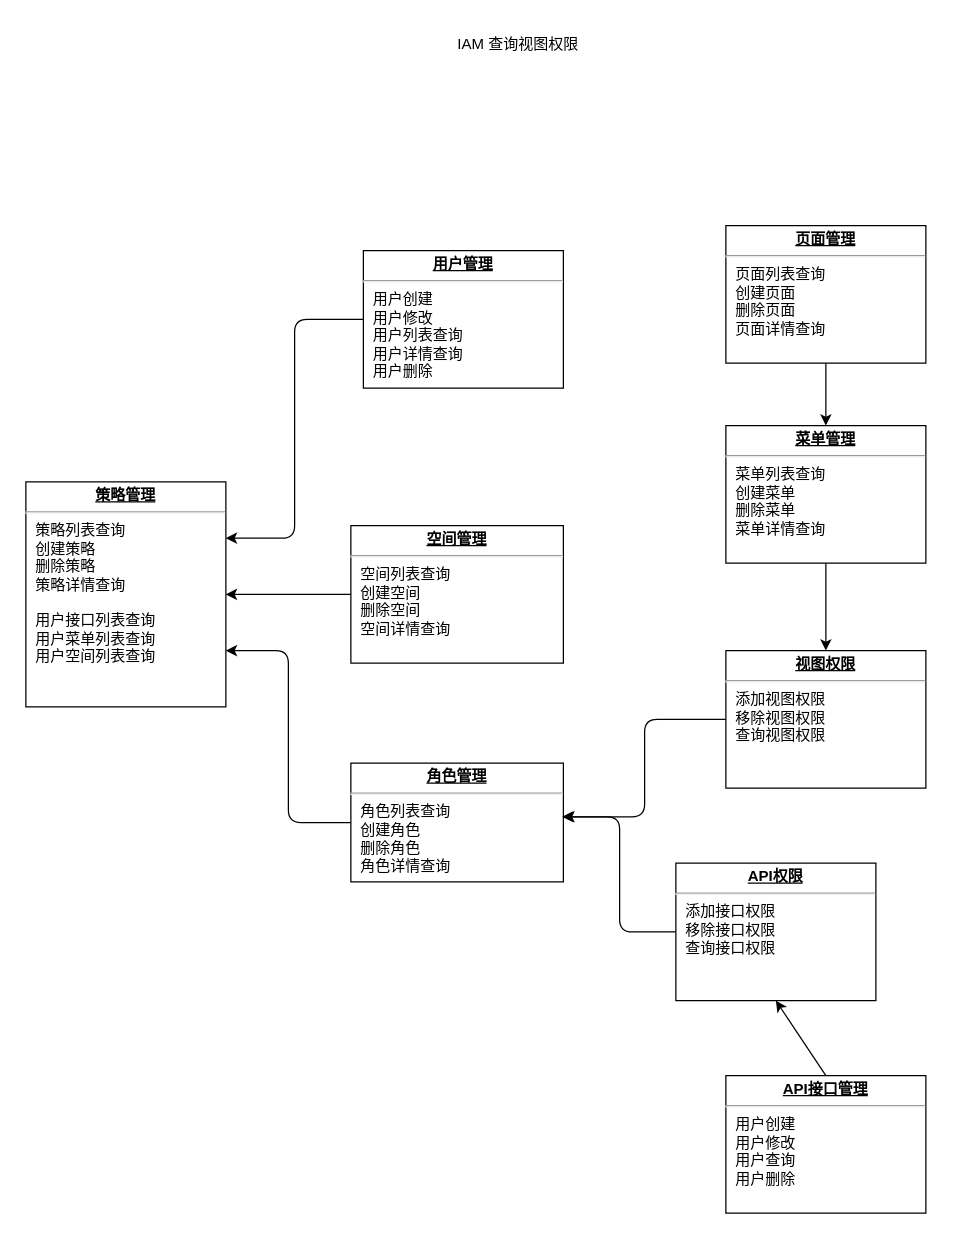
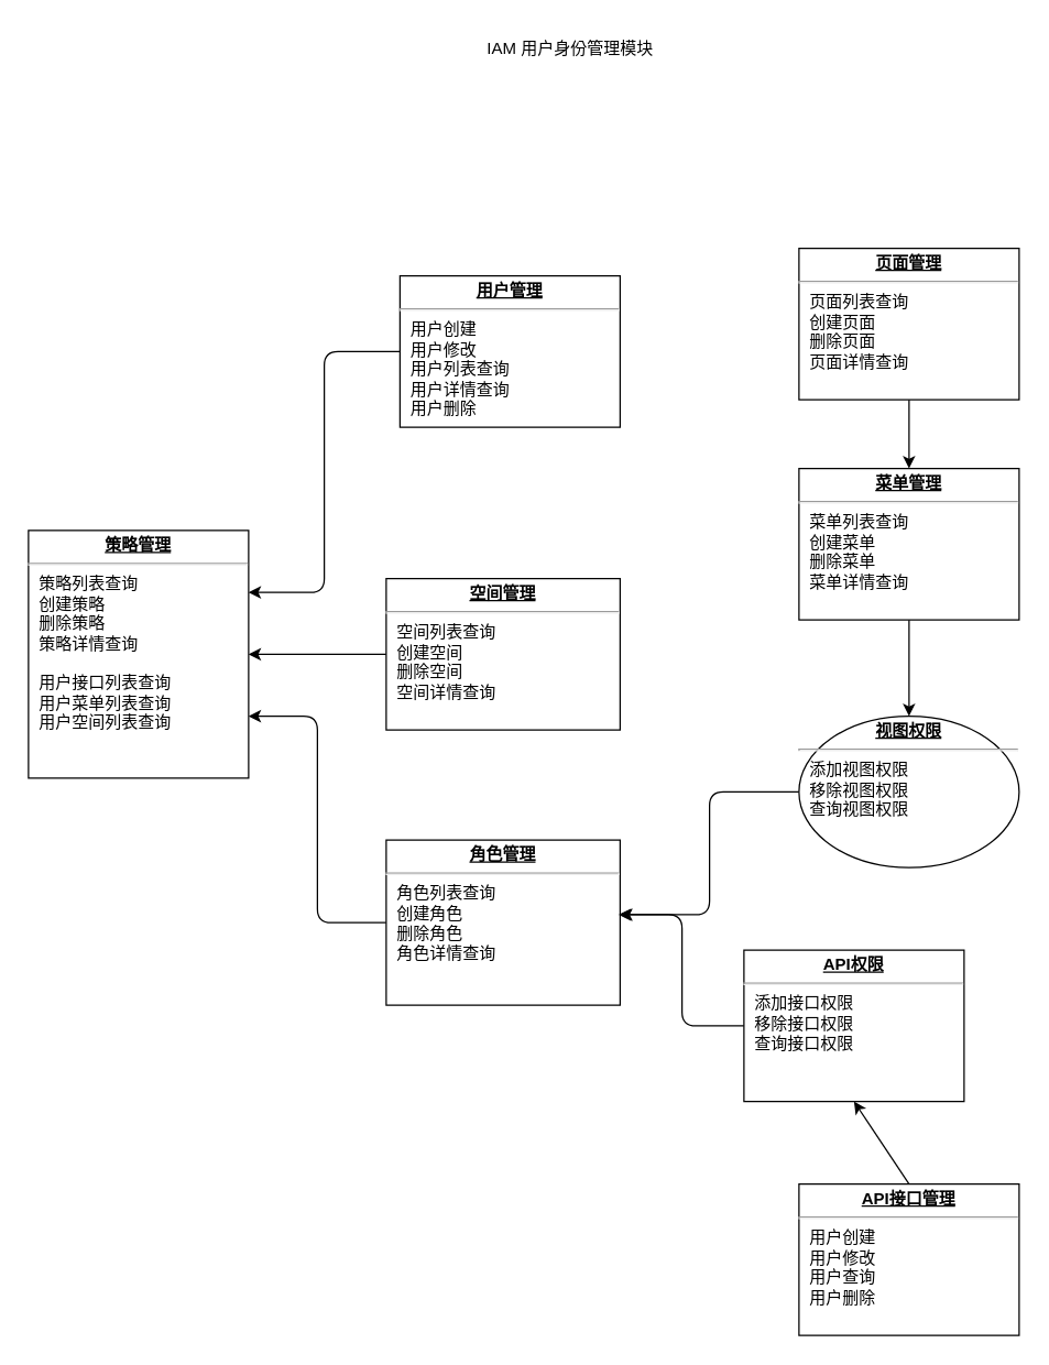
  <mxCell id="0" />
  <mxCell id="1" parent="0" />
  <mxCell id="2" style="edgeStyle=orthogonalEdgeStyle;html=1;exitX=0;exitY=0.5;exitDx=0;exitDy=0;entryX=1;entryY=0.25;entryDx=0;entryDy=0;" edge="1" parent="1" source="3" target="9"><mxGeometry relative="1" as="geometry" /></mxCell>
  <mxCell id="3" value="&lt;p style=&quot;margin:0px;margin-top:4px;text-align:center;text-decoration:underline;&quot;&gt;&lt;b&gt;用户管理&lt;/b&gt;&lt;/p&gt;&lt;hr&gt;&lt;p style=&quot;margin:0px;margin-left:8px;&quot;&gt;用户创建&lt;/p&gt;&lt;p style=&quot;margin:0px;margin-left:8px;&quot;&gt;用户修改&lt;/p&gt;&lt;p style=&quot;margin:0px;margin-left:8px;&quot;&gt;用户列表查询&lt;/p&gt;&lt;p style=&quot;margin:0px;margin-left:8px;&quot;&gt;用户详情查询&lt;/p&gt;&lt;p style=&quot;margin:0px;margin-left:8px;&quot;&gt;用户删除&lt;/p&gt;" style="verticalAlign=top;align=left;overflow=fill;fontSize=12;fontFamily=Helvetica;html=1;" parent="1" vertex="1"><mxGeometry x="290" y="200" width="160" height="110" as="geometry" /></mxCell>
- <mxCell id="4" value="IAM 查询视图权限" style="text;html=1;strokeColor=none;fillColor=none;align=center;verticalAlign=middle;whiteSpace=wrap;rounded=0;" parent="1" vertex="1"><mxGeometry x="334" y="20" width="160" height="30" as="geometry" /></mxCell>
+ <mxCell id="4" value="IAM 用户身份管理模块" style="text;html=1;strokeColor=none;fillColor=none;align=center;verticalAlign=middle;whiteSpace=wrap;rounded=0;" parent="1" vertex="1"><mxGeometry x="334" y="20" width="160" height="30" as="geometry" /></mxCell>
  <mxCell id="5" style="edgeStyle=orthogonalEdgeStyle;html=1;exitX=0;exitY=0.5;exitDx=0;exitDy=0;entryX=1;entryY=0.75;entryDx=0;entryDy=0;" edge="1" parent="1" source="6" target="9"><mxGeometry relative="1" as="geometry" /></mxCell>
- <mxCell id="6" value="&lt;p style=&quot;margin:0px;margin-top:4px;text-align:center;text-decoration:underline;&quot;&gt;&lt;b&gt;角色管理&lt;/b&gt;&lt;/p&gt;&lt;hr&gt;&lt;p style=&quot;margin: 0px 0px 0px 8px;&quot;&gt;角色列表查询&lt;/p&gt;&lt;p style=&quot;margin: 0px 0px 0px 8px;&quot;&gt;创建角色&lt;/p&gt;&lt;p style=&quot;margin: 0px 0px 0px 8px;&quot;&gt;删除角色&lt;/p&gt;&lt;p style=&quot;margin: 0px 0px 0px 8px;&quot;&gt;角色详情查询&lt;/p&gt;&lt;p style=&quot;margin: 0px 0px 0px 8px;&quot;&gt;&lt;br&gt;&lt;/p&gt;&lt;p style=&quot;margin: 0px 0px 0px 8px;&quot;&gt;&lt;br&gt;&lt;/p&gt;&lt;p style=&quot;margin: 0px 0px 0px 8px;&quot;&gt;&lt;br&gt;&lt;/p&gt;&lt;p style=&quot;margin: 0px 0px 0px 8px;&quot;&gt;&lt;br&gt;&lt;/p&gt;" style="verticalAlign=top;align=left;overflow=fill;fontSize=12;fontFamily=Helvetica;html=1;" parent="1" vertex="1"><mxGeometry x="280" y="610" width="170" height="95" as="geometry" /></mxCell>
+ <mxCell id="6" value="&lt;p style=&quot;margin:0px;margin-top:4px;text-align:center;text-decoration:underline;&quot;&gt;&lt;b&gt;角色管理&lt;/b&gt;&lt;/p&gt;&lt;hr&gt;&lt;p style=&quot;margin: 0px 0px 0px 8px;&quot;&gt;角色列表查询&lt;/p&gt;&lt;p style=&quot;margin: 0px 0px 0px 8px;&quot;&gt;创建角色&lt;/p&gt;&lt;p style=&quot;margin: 0px 0px 0px 8px;&quot;&gt;删除角色&lt;/p&gt;&lt;p style=&quot;margin: 0px 0px 0px 8px;&quot;&gt;角色详情查询&lt;/p&gt;&lt;p style=&quot;margin: 0px 0px 0px 8px;&quot;&gt;&lt;br&gt;&lt;/p&gt;&lt;p style=&quot;margin: 0px 0px 0px 8px;&quot;&gt;&lt;br&gt;&lt;/p&gt;&lt;p style=&quot;margin: 0px 0px 0px 8px;&quot;&gt;&lt;br&gt;&lt;/p&gt;&lt;p style=&quot;margin: 0px 0px 0px 8px;&quot;&gt;&lt;br&gt;&lt;/p&gt;" style="verticalAlign=top;align=left;overflow=fill;fontSize=12;fontFamily=Helvetica;html=1;" parent="1" vertex="1"><mxGeometry x="280" y="610" width="170" height="120" as="geometry" /></mxCell>
  <mxCell id="7" style="edgeStyle=orthogonalEdgeStyle;html=1;exitX=0;exitY=0.5;exitDx=0;exitDy=0;entryX=1;entryY=0.5;entryDx=0;entryDy=0;" edge="1" parent="1" source="8" target="9"><mxGeometry relative="1" as="geometry" /></mxCell>
  <mxCell id="8" value="&lt;p style=&quot;margin:0px;margin-top:4px;text-align:center;text-decoration:underline;&quot;&gt;&lt;b&gt;空间管理&lt;/b&gt;&lt;/p&gt;&lt;hr&gt;&lt;p style=&quot;margin: 0px 0px 0px 8px;&quot;&gt;空间列表查询&lt;/p&gt;&lt;p style=&quot;margin: 0px 0px 0px 8px;&quot;&gt;创建空间&lt;/p&gt;&lt;p style=&quot;margin: 0px 0px 0px 8px;&quot;&gt;删除空间&lt;/p&gt;&lt;p style=&quot;margin: 0px 0px 0px 8px;&quot;&gt;空间详情查询&lt;/p&gt;" style="verticalAlign=top;align=left;overflow=fill;fontSize=12;fontFamily=Helvetica;html=1;" parent="1" vertex="1"><mxGeometry x="280" y="420" width="170" height="110" as="geometry" /></mxCell>
  <mxCell id="9" value="&lt;p style=&quot;margin:0px;margin-top:4px;text-align:center;text-decoration:underline;&quot;&gt;&lt;b&gt;策略管理&lt;/b&gt;&lt;/p&gt;&lt;hr&gt;&lt;p style=&quot;margin:0px;margin-left:8px;&quot;&gt;策略列表查询&lt;/p&gt;&lt;p style=&quot;margin:0px;margin-left:8px;&quot;&gt;创建策略&lt;/p&gt;&lt;p style=&quot;margin:0px;margin-left:8px;&quot;&gt;删除策略&lt;/p&gt;&lt;p style=&quot;margin:0px;margin-left:8px;&quot;&gt;策略详情查询&lt;/p&gt;&lt;p style=&quot;margin:0px;margin-left:8px;&quot;&gt;&lt;br&gt;&lt;/p&gt;&lt;p style=&quot;margin:0px;margin-left:8px;&quot;&gt;用户接口列表查询&lt;/p&gt;&lt;p style=&quot;margin:0px;margin-left:8px;&quot;&gt;用户菜单列表查询&lt;/p&gt;&lt;p style=&quot;margin:0px;margin-left:8px;&quot;&gt;用户空间列表查询&lt;/p&gt;" style="verticalAlign=top;align=left;overflow=fill;fontSize=12;fontFamily=Helvetica;html=1;" parent="1" vertex="1"><mxGeometry x="20" y="385" width="160" height="180" as="geometry" /></mxCell>
  <mxCell id="10" style="edgeStyle=orthogonalEdgeStyle;html=1;exitX=0;exitY=0.5;exitDx=0;exitDy=0;entryX=0.994;entryY=0.452;entryDx=0;entryDy=0;entryPerimeter=0;" parent="1" source="11" target="6" edge="1"><mxGeometry relative="1" as="geometry" /></mxCell>
- <mxCell id="11" value="&lt;p style=&quot;margin:0px;margin-top:4px;text-align:center;text-decoration:underline;&quot;&gt;&lt;b&gt;视图权限&lt;/b&gt;&lt;/p&gt;&lt;hr&gt;&lt;p style=&quot;margin: 0px 0px 0px 8px;&quot;&gt;添加视图权限&lt;/p&gt;&lt;p style=&quot;margin: 0px 0px 0px 8px;&quot;&gt;移除视图权限&lt;/p&gt;&lt;p style=&quot;margin: 0px 0px 0px 8px;&quot;&gt;查询视图权限&lt;/p&gt;" style="verticalAlign=top;align=left;overflow=fill;fontSize=12;fontFamily=Helvetica;html=1;" parent="1" vertex="1"><mxGeometry x="580" y="520" width="160" height="110" as="geometry" /></mxCell>
+ <mxCell id="11" value="&lt;p style=&quot;margin:0px;margin-top:4px;text-align:center;text-decoration:underline;&quot;&gt;&lt;b&gt;视图权限&lt;/b&gt;&lt;/p&gt;&lt;hr&gt;&lt;p style=&quot;margin: 0px 0px 0px 8px;&quot;&gt;添加视图权限&lt;/p&gt;&lt;p style=&quot;margin: 0px 0px 0px 8px;&quot;&gt;移除视图权限&lt;/p&gt;&lt;p style=&quot;margin: 0px 0px 0px 8px;&quot;&gt;查询视图权限&lt;/p&gt;" style="ellipse;verticalAlign=top;align=left;overflow=fill;fontSize=12;fontFamily=Helvetica;html=1;" parent="1" vertex="1"><mxGeometry x="580" y="520" width="160" height="110" as="geometry" /></mxCell>
  <mxCell id="12" style="edgeStyle=orthogonalEdgeStyle;html=1;exitX=0;exitY=0.5;exitDx=0;exitDy=0;entryX=1;entryY=0.452;entryDx=0;entryDy=0;entryPerimeter=0;" parent="1" source="13" target="6" edge="1"><mxGeometry relative="1" as="geometry" /></mxCell>
  <mxCell id="13" value="&lt;p style=&quot;margin:0px;margin-top:4px;text-align:center;text-decoration:underline;&quot;&gt;&lt;b&gt;API权限&lt;/b&gt;&lt;/p&gt;&lt;hr&gt;&lt;p style=&quot;margin: 0px 0px 0px 8px;&quot;&gt;添加接口权限&lt;/p&gt;&lt;p style=&quot;margin: 0px 0px 0px 8px;&quot;&gt;移除接口权限&lt;/p&gt;&lt;p style=&quot;margin: 0px 0px 0px 8px;&quot;&gt;查询接口权限&lt;/p&gt;" style="verticalAlign=top;align=left;overflow=fill;fontSize=12;fontFamily=Helvetica;html=1;" parent="1" vertex="1"><mxGeometry x="540" y="690" width="160" height="110" as="geometry" /></mxCell>
  <mxCell id="14" style="edgeStyle=none;html=1;exitX=0.5;exitY=0;exitDx=0;exitDy=0;entryX=0.5;entryY=1;entryDx=0;entryDy=0;" edge="1" parent="1" source="15" target="13"><mxGeometry relative="1" as="geometry" /></mxCell>
  <mxCell id="15" value="&lt;p style=&quot;margin:0px;margin-top:4px;text-align:center;text-decoration:underline;&quot;&gt;&lt;b&gt;API接口管理&lt;/b&gt;&lt;/p&gt;&lt;hr&gt;&lt;p style=&quot;margin:0px;margin-left:8px;&quot;&gt;用户创建&lt;/p&gt;&lt;p style=&quot;margin:0px;margin-left:8px;&quot;&gt;用户修改&lt;/p&gt;&lt;p style=&quot;margin:0px;margin-left:8px;&quot;&gt;用户查询&lt;/p&gt;&lt;p style=&quot;margin:0px;margin-left:8px;&quot;&gt;用户删除&lt;/p&gt;" style="verticalAlign=top;align=left;overflow=fill;fontSize=12;fontFamily=Helvetica;html=1;" vertex="1" parent="1"><mxGeometry x="580" y="860" width="160" height="110" as="geometry" /></mxCell>
  <mxCell id="16" style="edgeStyle=none;html=1;exitX=0.5;exitY=1;exitDx=0;exitDy=0;entryX=0.5;entryY=0;entryDx=0;entryDy=0;" edge="1" parent="1" source="17" target="11"><mxGeometry relative="1" as="geometry" /></mxCell>
  <mxCell id="17" value="&lt;p style=&quot;margin:0px;margin-top:4px;text-align:center;text-decoration:underline;&quot;&gt;&lt;b&gt;菜单管理&lt;/b&gt;&lt;/p&gt;&lt;hr&gt;&lt;p style=&quot;margin:0px;margin-left:8px;&quot;&gt;菜单列表查询&lt;/p&gt;&lt;p style=&quot;margin:0px;margin-left:8px;&quot;&gt;创建菜单&lt;/p&gt;&lt;p style=&quot;margin:0px;margin-left:8px;&quot;&gt;删除菜单&lt;/p&gt;&lt;p style=&quot;margin:0px;margin-left:8px;&quot;&gt;菜单详情查询&lt;/p&gt;" style="verticalAlign=top;align=left;overflow=fill;fontSize=12;fontFamily=Helvetica;html=1;" vertex="1" parent="1"><mxGeometry x="580" y="340" width="160" height="110" as="geometry" /></mxCell>
  <mxCell id="18" style="edgeStyle=none;html=1;exitX=0.5;exitY=1;exitDx=0;exitDy=0;entryX=0.5;entryY=0;entryDx=0;entryDy=0;" edge="1" parent="1" source="19" target="17"><mxGeometry relative="1" as="geometry" /></mxCell>
  <mxCell id="19" value="&lt;p style=&quot;margin:0px;margin-top:4px;text-align:center;text-decoration:underline;&quot;&gt;&lt;b&gt;页面管理&lt;/b&gt;&lt;/p&gt;&lt;hr&gt;&lt;p style=&quot;margin:0px;margin-left:8px;&quot;&gt;页面列表查询&lt;/p&gt;&lt;p style=&quot;margin:0px;margin-left:8px;&quot;&gt;创建页面&lt;/p&gt;&lt;p style=&quot;margin:0px;margin-left:8px;&quot;&gt;删除页面&lt;/p&gt;&lt;p style=&quot;margin:0px;margin-left:8px;&quot;&gt;页面详情查询&lt;/p&gt;" style="verticalAlign=top;align=left;overflow=fill;fontSize=12;fontFamily=Helvetica;html=1;" vertex="1" parent="1"><mxGeometry x="580" y="180" width="160" height="110" as="geometry" /></mxCell>
